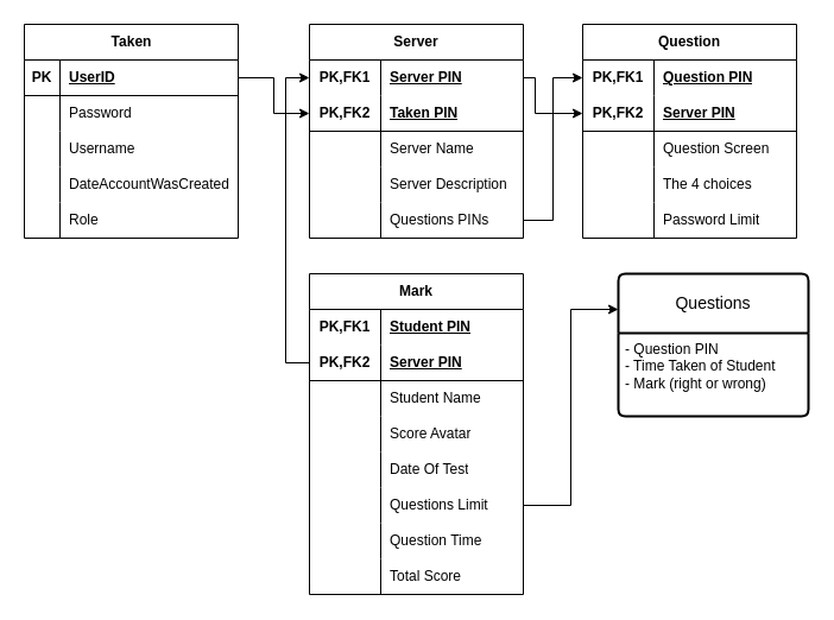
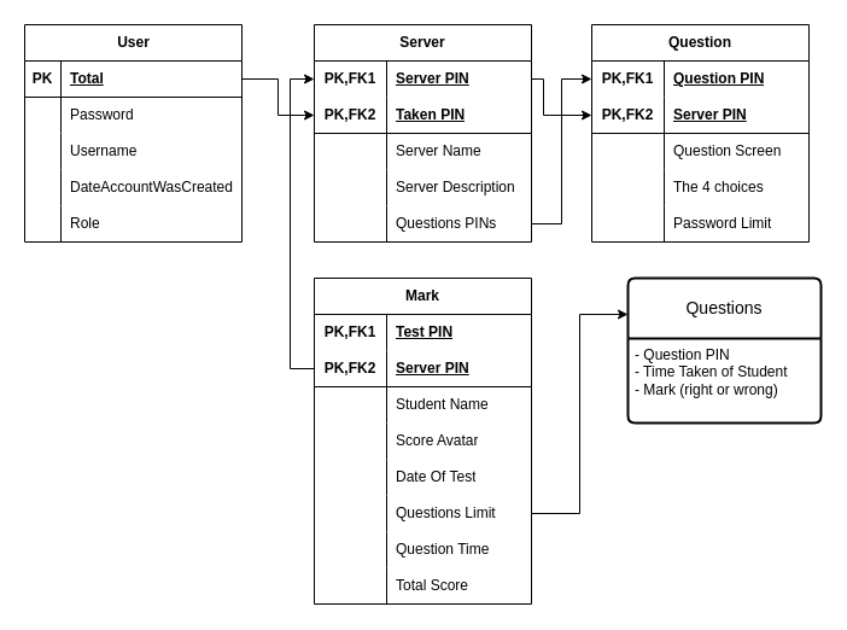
  <mxCell id="0" />
  <mxCell id="1" parent="0" />
- <mxCell id="2" value="Taken" style="shape=table;startSize=30;container=1;collapsible=1;childLayout=tableLayout;fixedRows=1;rowLines=0;fontStyle=1;align=center;resizeLast=1;html=1;" vertex="1" parent="1"><mxGeometry x="20" y="20" width="180" height="180" as="geometry"><mxRectangle x="60" y="230" width="70" height="30" as="alternateBounds" /></mxGeometry></mxCell>
+ <mxCell id="2" value="User" style="shape=table;startSize=30;container=1;collapsible=1;childLayout=tableLayout;fixedRows=1;rowLines=0;fontStyle=1;align=center;resizeLast=1;html=1;" vertex="1" parent="1"><mxGeometry x="20" y="20" width="180" height="180" as="geometry"><mxRectangle x="60" y="230" width="70" height="30" as="alternateBounds" /></mxGeometry></mxCell>
  <mxCell id="3" value="" style="shape=tableRow;horizontal=0;startSize=0;swimlaneHead=0;swimlaneBody=0;fillColor=none;collapsible=0;dropTarget=0;points=[[0,0.5],[1,0.5]];portConstraint=eastwest;top=0;left=0;right=0;bottom=1;" vertex="1" parent="2"><mxGeometry y="30" width="180" height="30" as="geometry" /></mxCell>
  <mxCell id="4" value="PK" style="shape=partialRectangle;connectable=0;fillColor=none;top=0;left=0;bottom=0;right=0;fontStyle=1;overflow=hidden;whiteSpace=wrap;html=1;" vertex="1" parent="3"><mxGeometry width="30" height="30" as="geometry"><mxRectangle width="30" height="30" as="alternateBounds" /></mxGeometry></mxCell>
- <mxCell id="5" value="UserID" style="shape=partialRectangle;connectable=0;fillColor=none;top=0;left=0;bottom=0;right=0;align=left;spacingLeft=6;fontStyle=5;overflow=hidden;whiteSpace=wrap;html=1;" vertex="1" parent="3"><mxGeometry x="30" width="150" height="30" as="geometry"><mxRectangle width="150" height="30" as="alternateBounds" /></mxGeometry></mxCell>
+ <mxCell id="5" value="Total" style="shape=partialRectangle;connectable=0;fillColor=none;top=0;left=0;bottom=0;right=0;align=left;spacingLeft=6;fontStyle=5;overflow=hidden;whiteSpace=wrap;html=1;" vertex="1" parent="3"><mxGeometry x="30" width="150" height="30" as="geometry"><mxRectangle width="150" height="30" as="alternateBounds" /></mxGeometry></mxCell>
  <mxCell id="6" value="" style="shape=tableRow;horizontal=0;startSize=0;swimlaneHead=0;swimlaneBody=0;fillColor=none;collapsible=0;dropTarget=0;points=[[0,0.5],[1,0.5]];portConstraint=eastwest;top=0;left=0;right=0;bottom=0;" vertex="1" parent="2"><mxGeometry y="60" width="180" height="30" as="geometry" /></mxCell>
  <mxCell id="7" value="" style="shape=partialRectangle;connectable=0;fillColor=none;top=0;left=0;bottom=0;right=0;editable=1;overflow=hidden;whiteSpace=wrap;html=1;" vertex="1" parent="6"><mxGeometry width="30" height="30" as="geometry"><mxRectangle width="30" height="30" as="alternateBounds" /></mxGeometry></mxCell>
  <mxCell id="8" value="Password" style="shape=partialRectangle;connectable=0;fillColor=none;top=0;left=0;bottom=0;right=0;align=left;spacingLeft=6;overflow=hidden;whiteSpace=wrap;html=1;" vertex="1" parent="6"><mxGeometry x="30" width="150" height="30" as="geometry"><mxRectangle width="150" height="30" as="alternateBounds" /></mxGeometry></mxCell>
  <mxCell id="9" value="" style="shape=tableRow;horizontal=0;startSize=0;swimlaneHead=0;swimlaneBody=0;fillColor=none;collapsible=0;dropTarget=0;points=[[0,0.5],[1,0.5]];portConstraint=eastwest;top=0;left=0;right=0;bottom=0;" vertex="1" parent="2"><mxGeometry y="90" width="180" height="30" as="geometry" /></mxCell>
  <mxCell id="10" value="" style="shape=partialRectangle;connectable=0;fillColor=none;top=0;left=0;bottom=0;right=0;editable=1;overflow=hidden;whiteSpace=wrap;html=1;" vertex="1" parent="9"><mxGeometry width="30" height="30" as="geometry"><mxRectangle width="30" height="30" as="alternateBounds" /></mxGeometry></mxCell>
  <mxCell id="11" value="Username" style="shape=partialRectangle;connectable=0;fillColor=none;top=0;left=0;bottom=0;right=0;align=left;spacingLeft=6;overflow=hidden;whiteSpace=wrap;html=1;" vertex="1" parent="9"><mxGeometry x="30" width="150" height="30" as="geometry"><mxRectangle width="150" height="30" as="alternateBounds" /></mxGeometry></mxCell>
  <mxCell id="12" value="" style="shape=tableRow;horizontal=0;startSize=0;swimlaneHead=0;swimlaneBody=0;fillColor=none;collapsible=0;dropTarget=0;points=[[0,0.5],[1,0.5]];portConstraint=eastwest;top=0;left=0;right=0;bottom=0;" vertex="1" parent="2"><mxGeometry y="120" width="180" height="30" as="geometry" /></mxCell>
  <mxCell id="13" value="" style="shape=partialRectangle;connectable=0;fillColor=none;top=0;left=0;bottom=0;right=0;editable=1;overflow=hidden;whiteSpace=wrap;html=1;" vertex="1" parent="12"><mxGeometry width="30" height="30" as="geometry"><mxRectangle width="30" height="30" as="alternateBounds" /></mxGeometry></mxCell>
  <mxCell id="14" value="DateAccountWasCreated" style="shape=partialRectangle;connectable=0;fillColor=none;top=0;left=0;bottom=0;right=0;align=left;spacingLeft=6;overflow=hidden;whiteSpace=wrap;html=1;" vertex="1" parent="12"><mxGeometry x="30" width="150" height="30" as="geometry"><mxRectangle width="150" height="30" as="alternateBounds" /></mxGeometry></mxCell>
  <mxCell id="15" style="shape=tableRow;horizontal=0;startSize=0;swimlaneHead=0;swimlaneBody=0;fillColor=none;collapsible=0;dropTarget=0;points=[[0,0.5],[1,0.5]];portConstraint=eastwest;top=0;left=0;right=0;bottom=0;" vertex="1" parent="2"><mxGeometry y="150" width="180" height="30" as="geometry" /></mxCell>
  <mxCell id="16" style="shape=partialRectangle;connectable=0;fillColor=none;top=0;left=0;bottom=0;right=0;editable=1;overflow=hidden;whiteSpace=wrap;html=1;" vertex="1" parent="15"><mxGeometry width="30" height="30" as="geometry"><mxRectangle width="30" height="30" as="alternateBounds" /></mxGeometry></mxCell>
  <mxCell id="17" value="Role" style="shape=partialRectangle;connectable=0;fillColor=none;top=0;left=0;bottom=0;right=0;align=left;spacingLeft=6;overflow=hidden;whiteSpace=wrap;html=1;" vertex="1" parent="15"><mxGeometry x="30" width="150" height="30" as="geometry"><mxRectangle width="150" height="30" as="alternateBounds" /></mxGeometry></mxCell>
  <mxCell id="18" value="Server" style="shape=table;startSize=30;container=1;collapsible=1;childLayout=tableLayout;fixedRows=1;rowLines=0;fontStyle=1;align=center;resizeLast=1;html=1;whiteSpace=wrap;" vertex="1" parent="1"><mxGeometry x="260" y="20" width="180" height="180" as="geometry" /></mxCell>
  <mxCell id="19" value="" style="shape=tableRow;horizontal=0;startSize=0;swimlaneHead=0;swimlaneBody=0;fillColor=none;collapsible=0;dropTarget=0;points=[[0,0.5],[1,0.5]];portConstraint=eastwest;top=0;left=0;right=0;bottom=0;html=1;" vertex="1" parent="18"><mxGeometry y="30" width="180" height="30" as="geometry" /></mxCell>
  <mxCell id="20" value="PK,FK1" style="shape=partialRectangle;connectable=0;fillColor=none;top=0;left=0;bottom=0;right=0;fontStyle=1;overflow=hidden;html=1;whiteSpace=wrap;" vertex="1" parent="19"><mxGeometry width="60" height="30" as="geometry"><mxRectangle width="60" height="30" as="alternateBounds" /></mxGeometry></mxCell>
  <mxCell id="21" value="Server PIN" style="shape=partialRectangle;connectable=0;fillColor=none;top=0;left=0;bottom=0;right=0;align=left;spacingLeft=6;fontStyle=5;overflow=hidden;html=1;whiteSpace=wrap;" vertex="1" parent="19"><mxGeometry x="60" width="120" height="30" as="geometry"><mxRectangle width="120" height="30" as="alternateBounds" /></mxGeometry></mxCell>
  <mxCell id="22" value="" style="shape=tableRow;horizontal=0;startSize=0;swimlaneHead=0;swimlaneBody=0;fillColor=none;collapsible=0;dropTarget=0;points=[[0,0.5],[1,0.5]];portConstraint=eastwest;top=0;left=0;right=0;bottom=1;html=1;" vertex="1" parent="18"><mxGeometry y="60" width="180" height="30" as="geometry" /></mxCell>
  <mxCell id="23" value="PK,FK2" style="shape=partialRectangle;connectable=0;fillColor=none;top=0;left=0;bottom=0;right=0;fontStyle=1;overflow=hidden;html=1;whiteSpace=wrap;" vertex="1" parent="22"><mxGeometry width="60" height="30" as="geometry"><mxRectangle width="60" height="30" as="alternateBounds" /></mxGeometry></mxCell>
  <mxCell id="24" value="Taken PIN" style="shape=partialRectangle;connectable=0;fillColor=none;top=0;left=0;bottom=0;right=0;align=left;spacingLeft=6;fontStyle=5;overflow=hidden;html=1;whiteSpace=wrap;" vertex="1" parent="22"><mxGeometry x="60" width="120" height="30" as="geometry"><mxRectangle width="120" height="30" as="alternateBounds" /></mxGeometry></mxCell>
  <mxCell id="25" value="" style="shape=tableRow;horizontal=0;startSize=0;swimlaneHead=0;swimlaneBody=0;fillColor=none;collapsible=0;dropTarget=0;points=[[0,0.5],[1,0.5]];portConstraint=eastwest;top=0;left=0;right=0;bottom=0;html=1;" vertex="1" parent="18"><mxGeometry y="90" width="180" height="30" as="geometry" /></mxCell>
  <mxCell id="26" value="" style="shape=partialRectangle;connectable=0;fillColor=none;top=0;left=0;bottom=0;right=0;editable=1;overflow=hidden;html=1;whiteSpace=wrap;" vertex="1" parent="25"><mxGeometry width="60" height="30" as="geometry"><mxRectangle width="60" height="30" as="alternateBounds" /></mxGeometry></mxCell>
  <mxCell id="27" value="Server Name" style="shape=partialRectangle;connectable=0;fillColor=none;top=0;left=0;bottom=0;right=0;align=left;spacingLeft=6;overflow=hidden;html=1;whiteSpace=wrap;" vertex="1" parent="25"><mxGeometry x="60" width="120" height="30" as="geometry"><mxRectangle width="120" height="30" as="alternateBounds" /></mxGeometry></mxCell>
  <mxCell id="28" value="" style="shape=tableRow;horizontal=0;startSize=0;swimlaneHead=0;swimlaneBody=0;fillColor=none;collapsible=0;dropTarget=0;points=[[0,0.5],[1,0.5]];portConstraint=eastwest;top=0;left=0;right=0;bottom=0;html=1;" vertex="1" parent="18"><mxGeometry y="120" width="180" height="30" as="geometry" /></mxCell>
  <mxCell id="29" value="" style="shape=partialRectangle;connectable=0;fillColor=none;top=0;left=0;bottom=0;right=0;editable=1;overflow=hidden;html=1;whiteSpace=wrap;" vertex="1" parent="28"><mxGeometry width="60" height="30" as="geometry"><mxRectangle width="60" height="30" as="alternateBounds" /></mxGeometry></mxCell>
  <mxCell id="30" value="Server Description" style="shape=partialRectangle;connectable=0;fillColor=none;top=0;left=0;bottom=0;right=0;align=left;spacingLeft=6;overflow=hidden;html=1;whiteSpace=wrap;" vertex="1" parent="28"><mxGeometry x="60" width="120" height="30" as="geometry"><mxRectangle width="120" height="30" as="alternateBounds" /></mxGeometry></mxCell>
  <mxCell id="31" style="shape=tableRow;horizontal=0;startSize=0;swimlaneHead=0;swimlaneBody=0;fillColor=none;collapsible=0;dropTarget=0;points=[[0,0.5],[1,0.5]];portConstraint=eastwest;top=0;left=0;right=0;bottom=0;html=1;" vertex="1" parent="18"><mxGeometry y="150" width="180" height="30" as="geometry" /></mxCell>
  <mxCell id="32" style="shape=partialRectangle;connectable=0;fillColor=none;top=0;left=0;bottom=0;right=0;editable=1;overflow=hidden;html=1;whiteSpace=wrap;" vertex="1" parent="31"><mxGeometry width="60" height="30" as="geometry"><mxRectangle width="60" height="30" as="alternateBounds" /></mxGeometry></mxCell>
  <mxCell id="33" value="Questions PINs" style="shape=partialRectangle;connectable=0;fillColor=none;top=0;left=0;bottom=0;right=0;align=left;spacingLeft=6;overflow=hidden;html=1;whiteSpace=wrap;" vertex="1" parent="31"><mxGeometry x="60" width="120" height="30" as="geometry"><mxRectangle width="120" height="30" as="alternateBounds" /></mxGeometry></mxCell>
  <mxCell id="34" style="edgeStyle=orthogonalEdgeStyle;rounded=0;orthogonalLoop=1;jettySize=auto;html=1;" edge="1" parent="1" source="3" target="22"><mxGeometry relative="1" as="geometry" /></mxCell>
  <mxCell id="35" value="Question" style="shape=table;startSize=30;container=1;collapsible=1;childLayout=tableLayout;fixedRows=1;rowLines=0;fontStyle=1;align=center;resizeLast=1;html=1;whiteSpace=wrap;" vertex="1" parent="1"><mxGeometry x="490" y="20" width="180" height="180" as="geometry" /></mxCell>
  <mxCell id="36" value="" style="shape=tableRow;horizontal=0;startSize=0;swimlaneHead=0;swimlaneBody=0;fillColor=none;collapsible=0;dropTarget=0;points=[[0,0.5],[1,0.5]];portConstraint=eastwest;top=0;left=0;right=0;bottom=0;html=1;" vertex="1" parent="35"><mxGeometry y="30" width="180" height="30" as="geometry" /></mxCell>
  <mxCell id="37" value="PK,FK1" style="shape=partialRectangle;connectable=0;fillColor=none;top=0;left=0;bottom=0;right=0;fontStyle=1;overflow=hidden;html=1;whiteSpace=wrap;" vertex="1" parent="36"><mxGeometry width="60" height="30" as="geometry"><mxRectangle width="60" height="30" as="alternateBounds" /></mxGeometry></mxCell>
  <mxCell id="38" value="Question PIN" style="shape=partialRectangle;connectable=0;fillColor=none;top=0;left=0;bottom=0;right=0;align=left;spacingLeft=6;fontStyle=5;overflow=hidden;html=1;whiteSpace=wrap;" vertex="1" parent="36"><mxGeometry x="60" width="120" height="30" as="geometry"><mxRectangle width="120" height="30" as="alternateBounds" /></mxGeometry></mxCell>
  <mxCell id="39" value="" style="shape=tableRow;horizontal=0;startSize=0;swimlaneHead=0;swimlaneBody=0;fillColor=none;collapsible=0;dropTarget=0;points=[[0,0.5],[1,0.5]];portConstraint=eastwest;top=0;left=0;right=0;bottom=1;html=1;" vertex="1" parent="35"><mxGeometry y="60" width="180" height="30" as="geometry" /></mxCell>
  <mxCell id="40" value="PK,FK2" style="shape=partialRectangle;connectable=0;fillColor=none;top=0;left=0;bottom=0;right=0;fontStyle=1;overflow=hidden;html=1;whiteSpace=wrap;" vertex="1" parent="39"><mxGeometry width="60" height="30" as="geometry"><mxRectangle width="60" height="30" as="alternateBounds" /></mxGeometry></mxCell>
  <mxCell id="41" value="Server PIN" style="shape=partialRectangle;connectable=0;fillColor=none;top=0;left=0;bottom=0;right=0;align=left;spacingLeft=6;fontStyle=5;overflow=hidden;html=1;whiteSpace=wrap;" vertex="1" parent="39"><mxGeometry x="60" width="120" height="30" as="geometry"><mxRectangle width="120" height="30" as="alternateBounds" /></mxGeometry></mxCell>
  <mxCell id="42" value="" style="shape=tableRow;horizontal=0;startSize=0;swimlaneHead=0;swimlaneBody=0;fillColor=none;collapsible=0;dropTarget=0;points=[[0,0.5],[1,0.5]];portConstraint=eastwest;top=0;left=0;right=0;bottom=0;html=1;" vertex="1" parent="35"><mxGeometry y="90" width="180" height="30" as="geometry" /></mxCell>
  <mxCell id="43" value="" style="shape=partialRectangle;connectable=0;fillColor=none;top=0;left=0;bottom=0;right=0;editable=1;overflow=hidden;html=1;whiteSpace=wrap;" vertex="1" parent="42"><mxGeometry width="60" height="30" as="geometry"><mxRectangle width="60" height="30" as="alternateBounds" /></mxGeometry></mxCell>
  <mxCell id="44" value="Question Screen" style="shape=partialRectangle;connectable=0;fillColor=none;top=0;left=0;bottom=0;right=0;align=left;spacingLeft=6;overflow=hidden;html=1;whiteSpace=wrap;" vertex="1" parent="42"><mxGeometry x="60" width="120" height="30" as="geometry"><mxRectangle width="120" height="30" as="alternateBounds" /></mxGeometry></mxCell>
  <mxCell id="45" value="" style="shape=tableRow;horizontal=0;startSize=0;swimlaneHead=0;swimlaneBody=0;fillColor=none;collapsible=0;dropTarget=0;points=[[0,0.5],[1,0.5]];portConstraint=eastwest;top=0;left=0;right=0;bottom=0;html=1;" vertex="1" parent="35"><mxGeometry y="120" width="180" height="30" as="geometry" /></mxCell>
  <mxCell id="46" value="" style="shape=partialRectangle;connectable=0;fillColor=none;top=0;left=0;bottom=0;right=0;editable=1;overflow=hidden;html=1;whiteSpace=wrap;" vertex="1" parent="45"><mxGeometry width="60" height="30" as="geometry"><mxRectangle width="60" height="30" as="alternateBounds" /></mxGeometry></mxCell>
  <mxCell id="47" value="The 4 choices" style="shape=partialRectangle;connectable=0;fillColor=none;top=0;left=0;bottom=0;right=0;align=left;spacingLeft=6;overflow=hidden;html=1;whiteSpace=wrap;" vertex="1" parent="45"><mxGeometry x="60" width="120" height="30" as="geometry"><mxRectangle width="120" height="30" as="alternateBounds" /></mxGeometry></mxCell>
  <mxCell id="48" style="shape=tableRow;horizontal=0;startSize=0;swimlaneHead=0;swimlaneBody=0;fillColor=none;collapsible=0;dropTarget=0;points=[[0,0.5],[1,0.5]];portConstraint=eastwest;top=0;left=0;right=0;bottom=0;html=1;" vertex="1" parent="35"><mxGeometry y="150" width="180" height="30" as="geometry" /></mxCell>
  <mxCell id="49" style="shape=partialRectangle;connectable=0;fillColor=none;top=0;left=0;bottom=0;right=0;editable=1;overflow=hidden;html=1;whiteSpace=wrap;" vertex="1" parent="48"><mxGeometry width="60" height="30" as="geometry"><mxRectangle width="60" height="30" as="alternateBounds" /></mxGeometry></mxCell>
  <mxCell id="50" value="Password Limit" style="shape=partialRectangle;connectable=0;fillColor=none;top=0;left=0;bottom=0;right=0;align=left;spacingLeft=6;overflow=hidden;html=1;whiteSpace=wrap;" vertex="1" parent="48"><mxGeometry x="60" width="120" height="30" as="geometry"><mxRectangle width="120" height="30" as="alternateBounds" /></mxGeometry></mxCell>
  <mxCell id="51" style="edgeStyle=orthogonalEdgeStyle;rounded=0;orthogonalLoop=1;jettySize=auto;html=1;" edge="1" parent="1" source="31" target="36"><mxGeometry relative="1" as="geometry" /></mxCell>
  <mxCell id="52" style="edgeStyle=orthogonalEdgeStyle;rounded=0;orthogonalLoop=1;jettySize=auto;html=1;" edge="1" parent="1" source="19" target="39"><mxGeometry relative="1" as="geometry"><Array as="points"><mxPoint x="450" y="65" /><mxPoint x="450" y="95" /></Array></mxGeometry></mxCell>
  <mxCell id="53" value="Mark" style="shape=table;startSize=30;container=1;collapsible=1;childLayout=tableLayout;fixedRows=1;rowLines=0;fontStyle=1;align=center;resizeLast=1;html=1;whiteSpace=wrap;" vertex="1" parent="1"><mxGeometry x="260" y="230" width="180" height="270" as="geometry" /></mxCell>
  <mxCell id="54" value="" style="shape=tableRow;horizontal=0;startSize=0;swimlaneHead=0;swimlaneBody=0;fillColor=none;collapsible=0;dropTarget=0;points=[[0,0.5],[1,0.5]];portConstraint=eastwest;top=0;left=0;right=0;bottom=0;html=1;" vertex="1" parent="53"><mxGeometry y="30" width="180" height="30" as="geometry" /></mxCell>
  <mxCell id="55" value="PK,FK1" style="shape=partialRectangle;connectable=0;fillColor=none;top=0;left=0;bottom=0;right=0;fontStyle=1;overflow=hidden;html=1;whiteSpace=wrap;" vertex="1" parent="54"><mxGeometry width="60" height="30" as="geometry"><mxRectangle width="60" height="30" as="alternateBounds" /></mxGeometry></mxCell>
- <mxCell id="56" value="Student PIN" style="shape=partialRectangle;connectable=0;fillColor=none;top=0;left=0;bottom=0;right=0;align=left;spacingLeft=6;fontStyle=5;overflow=hidden;html=1;whiteSpace=wrap;" vertex="1" parent="54"><mxGeometry x="60" width="120" height="30" as="geometry"><mxRectangle width="120" height="30" as="alternateBounds" /></mxGeometry></mxCell>
+ <mxCell id="56" value="Test PIN" style="shape=partialRectangle;connectable=0;fillColor=none;top=0;left=0;bottom=0;right=0;align=left;spacingLeft=6;fontStyle=5;overflow=hidden;html=1;whiteSpace=wrap;" vertex="1" parent="54"><mxGeometry x="60" width="120" height="30" as="geometry"><mxRectangle width="120" height="30" as="alternateBounds" /></mxGeometry></mxCell>
  <mxCell id="57" value="" style="shape=tableRow;horizontal=0;startSize=0;swimlaneHead=0;swimlaneBody=0;fillColor=none;collapsible=0;dropTarget=0;points=[[0,0.5],[1,0.5]];portConstraint=eastwest;top=0;left=0;right=0;bottom=1;html=1;" vertex="1" parent="53"><mxGeometry y="60" width="180" height="30" as="geometry" /></mxCell>
  <mxCell id="58" value="PK,FK2" style="shape=partialRectangle;connectable=0;fillColor=none;top=0;left=0;bottom=0;right=0;fontStyle=1;overflow=hidden;html=1;whiteSpace=wrap;" vertex="1" parent="57"><mxGeometry width="60" height="30" as="geometry"><mxRectangle width="60" height="30" as="alternateBounds" /></mxGeometry></mxCell>
  <mxCell id="59" value="Server PIN" style="shape=partialRectangle;connectable=0;fillColor=none;top=0;left=0;bottom=0;right=0;align=left;spacingLeft=6;fontStyle=5;overflow=hidden;html=1;whiteSpace=wrap;" vertex="1" parent="57"><mxGeometry x="60" width="120" height="30" as="geometry"><mxRectangle width="120" height="30" as="alternateBounds" /></mxGeometry></mxCell>
  <mxCell id="60" style="shape=tableRow;horizontal=0;startSize=0;swimlaneHead=0;swimlaneBody=0;fillColor=none;collapsible=0;dropTarget=0;points=[[0,0.5],[1,0.5]];portConstraint=eastwest;top=0;left=0;right=0;bottom=0;html=1;" vertex="1" parent="53"><mxGeometry y="90" width="180" height="30" as="geometry" /></mxCell>
  <mxCell id="61" style="shape=partialRectangle;connectable=0;fillColor=none;top=0;left=0;bottom=0;right=0;editable=1;overflow=hidden;html=1;whiteSpace=wrap;" vertex="1" parent="60"><mxGeometry width="60" height="30" as="geometry"><mxRectangle width="60" height="30" as="alternateBounds" /></mxGeometry></mxCell>
  <mxCell id="62" value="Student Name" style="shape=partialRectangle;connectable=0;fillColor=none;top=0;left=0;bottom=0;right=0;align=left;spacingLeft=6;overflow=hidden;html=1;whiteSpace=wrap;" vertex="1" parent="60"><mxGeometry x="60" width="120" height="30" as="geometry"><mxRectangle width="120" height="30" as="alternateBounds" /></mxGeometry></mxCell>
  <mxCell id="63" style="shape=tableRow;horizontal=0;startSize=0;swimlaneHead=0;swimlaneBody=0;fillColor=none;collapsible=0;dropTarget=0;points=[[0,0.5],[1,0.5]];portConstraint=eastwest;top=0;left=0;right=0;bottom=0;html=1;" vertex="1" parent="53"><mxGeometry y="120" width="180" height="30" as="geometry" /></mxCell>
  <mxCell id="64" style="shape=partialRectangle;connectable=0;fillColor=none;top=0;left=0;bottom=0;right=0;editable=1;overflow=hidden;html=1;whiteSpace=wrap;" vertex="1" parent="63"><mxGeometry width="60" height="30" as="geometry"><mxRectangle width="60" height="30" as="alternateBounds" /></mxGeometry></mxCell>
  <mxCell id="65" value="Score Avatar" style="shape=partialRectangle;connectable=0;fillColor=none;top=0;left=0;bottom=0;right=0;align=left;spacingLeft=6;overflow=hidden;html=1;whiteSpace=wrap;" vertex="1" parent="63"><mxGeometry x="60" width="120" height="30" as="geometry"><mxRectangle width="120" height="30" as="alternateBounds" /></mxGeometry></mxCell>
  <mxCell id="66" style="shape=tableRow;horizontal=0;startSize=0;swimlaneHead=0;swimlaneBody=0;fillColor=none;collapsible=0;dropTarget=0;points=[[0,0.5],[1,0.5]];portConstraint=eastwest;top=0;left=0;right=0;bottom=0;html=1;" vertex="1" parent="53"><mxGeometry y="150" width="180" height="30" as="geometry" /></mxCell>
  <mxCell id="67" style="shape=partialRectangle;connectable=0;fillColor=none;top=0;left=0;bottom=0;right=0;editable=1;overflow=hidden;html=1;whiteSpace=wrap;" vertex="1" parent="66"><mxGeometry width="60" height="30" as="geometry"><mxRectangle width="60" height="30" as="alternateBounds" /></mxGeometry></mxCell>
  <mxCell id="68" value="Date Of Test" style="shape=partialRectangle;connectable=0;fillColor=none;top=0;left=0;bottom=0;right=0;align=left;spacingLeft=6;overflow=hidden;html=1;whiteSpace=wrap;" vertex="1" parent="66"><mxGeometry x="60" width="120" height="30" as="geometry"><mxRectangle width="120" height="30" as="alternateBounds" /></mxGeometry></mxCell>
  <mxCell id="69" value="" style="shape=tableRow;horizontal=0;startSize=0;swimlaneHead=0;swimlaneBody=0;fillColor=none;collapsible=0;dropTarget=0;points=[[0,0.5],[1,0.5]];portConstraint=eastwest;top=0;left=0;right=0;bottom=0;html=1;" vertex="1" parent="53"><mxGeometry y="180" width="180" height="30" as="geometry" /></mxCell>
  <mxCell id="70" value="" style="shape=partialRectangle;connectable=0;fillColor=none;top=0;left=0;bottom=0;right=0;editable=1;overflow=hidden;html=1;whiteSpace=wrap;" vertex="1" parent="69"><mxGeometry width="60" height="30" as="geometry"><mxRectangle width="60" height="30" as="alternateBounds" /></mxGeometry></mxCell>
  <mxCell id="71" value="Questions Limit" style="shape=partialRectangle;connectable=0;fillColor=none;top=0;left=0;bottom=0;right=0;align=left;spacingLeft=6;overflow=hidden;html=1;whiteSpace=wrap;" vertex="1" parent="69"><mxGeometry x="60" width="120" height="30" as="geometry"><mxRectangle width="120" height="30" as="alternateBounds" /></mxGeometry></mxCell>
  <mxCell id="72" value="" style="shape=tableRow;horizontal=0;startSize=0;swimlaneHead=0;swimlaneBody=0;fillColor=none;collapsible=0;dropTarget=0;points=[[0,0.5],[1,0.5]];portConstraint=eastwest;top=0;left=0;right=0;bottom=0;html=1;" vertex="1" parent="53"><mxGeometry y="210" width="180" height="30" as="geometry" /></mxCell>
  <mxCell id="73" value="" style="shape=partialRectangle;connectable=0;fillColor=none;top=0;left=0;bottom=0;right=0;editable=1;overflow=hidden;html=1;whiteSpace=wrap;" vertex="1" parent="72"><mxGeometry width="60" height="30" as="geometry"><mxRectangle width="60" height="30" as="alternateBounds" /></mxGeometry></mxCell>
  <mxCell id="74" value="Question Time" style="shape=partialRectangle;connectable=0;fillColor=none;top=0;left=0;bottom=0;right=0;align=left;spacingLeft=6;overflow=hidden;html=1;whiteSpace=wrap;" vertex="1" parent="72"><mxGeometry x="60" width="120" height="30" as="geometry"><mxRectangle width="120" height="30" as="alternateBounds" /></mxGeometry></mxCell>
  <mxCell id="75" style="shape=tableRow;horizontal=0;startSize=0;swimlaneHead=0;swimlaneBody=0;fillColor=none;collapsible=0;dropTarget=0;points=[[0,0.5],[1,0.5]];portConstraint=eastwest;top=0;left=0;right=0;bottom=0;html=1;" vertex="1" parent="53"><mxGeometry y="240" width="180" height="30" as="geometry" /></mxCell>
  <mxCell id="76" style="shape=partialRectangle;connectable=0;fillColor=none;top=0;left=0;bottom=0;right=0;editable=1;overflow=hidden;html=1;whiteSpace=wrap;" vertex="1" parent="75"><mxGeometry width="60" height="30" as="geometry"><mxRectangle width="60" height="30" as="alternateBounds" /></mxGeometry></mxCell>
  <mxCell id="77" value="Total Score" style="shape=partialRectangle;connectable=0;fillColor=none;top=0;left=0;bottom=0;right=0;align=left;spacingLeft=6;overflow=hidden;html=1;whiteSpace=wrap;" vertex="1" parent="75"><mxGeometry x="60" width="120" height="30" as="geometry"><mxRectangle width="120" height="30" as="alternateBounds" /></mxGeometry></mxCell>
  <mxCell id="78" value="Questions" style="swimlane;childLayout=stackLayout;horizontal=1;startSize=50;horizontalStack=0;rounded=1;fontSize=14;fontStyle=0;strokeWidth=2;resizeParent=0;resizeLast=1;shadow=0;dashed=0;align=center;arcSize=4;whiteSpace=wrap;html=1;" vertex="1" parent="1"><mxGeometry x="520" y="230" width="160" height="120" as="geometry" /></mxCell>
  <mxCell id="79" value="- Question PIN&amp;nbsp;&lt;div&gt;- Time Taken of Student&lt;/div&gt;&lt;div&gt;- Mark (right or wrong)&amp;nbsp;&lt;/div&gt;" style="align=left;strokeColor=none;fillColor=none;spacingLeft=4;fontSize=12;verticalAlign=top;resizable=0;rotatable=0;part=1;html=1;" vertex="1" parent="78"><mxGeometry y="50" width="160" height="70" as="geometry" /></mxCell>
  <mxCell id="80" style="edgeStyle=orthogonalEdgeStyle;rounded=0;orthogonalLoop=1;jettySize=auto;html=1;entryX=0;entryY=0.25;entryDx=0;entryDy=0;" edge="1" parent="1" source="69" target="78"><mxGeometry relative="1" as="geometry" /></mxCell>
  <mxCell id="81" style="edgeStyle=orthogonalEdgeStyle;rounded=0;orthogonalLoop=1;jettySize=auto;html=1;entryX=0;entryY=0.5;entryDx=0;entryDy=0;" edge="1" parent="1" source="57" target="19"><mxGeometry relative="1" as="geometry" /></mxCell>
